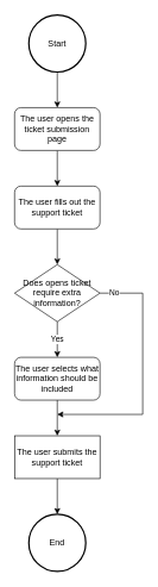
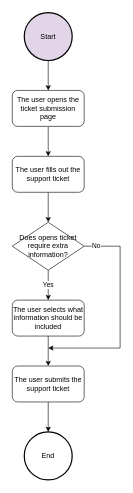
  <mxCell id="0" />
  <mxCell id="1" parent="0" />
  <mxCell id="2" style="edgeStyle=orthogonalEdgeStyle;rounded=0;orthogonalLoop=1;jettySize=auto;html=1;exitX=0.5;exitY=1;exitDx=0;exitDy=0;entryX=0.5;entryY=0;entryDx=0;entryDy=0;" edge="1" parent="1" source="3" target="5"><mxGeometry relative="1" as="geometry" /></mxCell>
- <mxCell id="3" value="Start" style="ellipse;whiteSpace=wrap;html=1;aspect=fixed;strokeWidth=2;" vertex="1" parent="1"><mxGeometry x="40" y="20" width="80" height="80" as="geometry" /></mxCell>
+ <mxCell id="3" value="Start" style="ellipse;whiteSpace=wrap;html=1;aspect=fixed;strokeWidth=2;fillColor=#e1d5e7;" vertex="1" parent="1"><mxGeometry x="40" y="20" width="80" height="80" as="geometry" /></mxCell>
  <mxCell id="4" style="edgeStyle=orthogonalEdgeStyle;rounded=0;orthogonalLoop=1;jettySize=auto;html=1;entryX=0.5;entryY=0;entryDx=0;entryDy=0;" edge="1" parent="1" source="5" target="7"><mxGeometry relative="1" as="geometry"><mxPoint x="80" y="230" as="sourcePoint" /></mxGeometry></mxCell>
  <mxCell id="5" value="The user opens the ticket submission page" style="rounded=1;whiteSpace=wrap;html=1;strokeWidth=1;" vertex="1" parent="1"><mxGeometry x="20" y="150" width="120" height="60" as="geometry" /></mxCell>
  <mxCell id="6" style="edgeStyle=orthogonalEdgeStyle;rounded=0;orthogonalLoop=1;jettySize=auto;html=1;exitX=0.5;exitY=1;exitDx=0;exitDy=0;entryX=0.5;entryY=0;entryDx=0;entryDy=0;" edge="1" parent="1" source="7" target="10"><mxGeometry relative="1" as="geometry" /></mxCell>
  <mxCell id="7" value="The user fills out the support ticket" style="rounded=1;whiteSpace=wrap;html=1;strokeWidth=1;" vertex="1" parent="1"><mxGeometry x="20" y="260" width="120" height="60" as="geometry" /></mxCell>
  <mxCell id="8" value="Yes" style="edgeStyle=orthogonalEdgeStyle;rounded=0;orthogonalLoop=1;jettySize=auto;html=1;" edge="1" parent="1" source="10" target="12"><mxGeometry relative="1" as="geometry" /></mxCell>
  <mxCell id="9" value="No" style="edgeStyle=orthogonalEdgeStyle;rounded=0;orthogonalLoop=1;jettySize=auto;html=1;" edge="1" parent="1" source="10"><mxGeometry x="-0.886" relative="1" as="geometry"><mxPoint x="80" y="580" as="targetPoint" /><Array as="points"><mxPoint x="200" y="410" /><mxPoint x="200" y="580" /></Array><mxPoint as="offset" /></mxGeometry></mxCell>
  <mxCell id="10" value="Does opens ticket require extra information?" style="rhombus;whiteSpace=wrap;html=1;strokeWidth=1;" vertex="1" parent="1"><mxGeometry x="20" y="370" width="120" height="80" as="geometry" /></mxCell>
  <mxCell id="11" style="edgeStyle=orthogonalEdgeStyle;rounded=0;orthogonalLoop=1;jettySize=auto;html=1;" edge="1" parent="1" source="12" target="14"><mxGeometry relative="1" as="geometry" /></mxCell>
  <mxCell id="12" value="The user selects what information should be included" style="rounded=1;whiteSpace=wrap;html=1;strokeWidth=1;" vertex="1" parent="1"><mxGeometry x="20" y="500" width="120" height="60" as="geometry" /></mxCell>
  <mxCell id="13" style="edgeStyle=orthogonalEdgeStyle;rounded=0;orthogonalLoop=1;jettySize=auto;html=1;" edge="1" parent="1" source="14" target="15"><mxGeometry relative="1" as="geometry" /></mxCell>
- <mxCell id="14" value="The user submits the support ticket" style="whiteSpace=wrap;html=1;strokeWidth=1;rounded=0;" vertex="1" parent="1"><mxGeometry x="20" y="610" width="120" height="60" as="geometry" /></mxCell>
+ <mxCell id="14" value="The user submits the support ticket" style="rounded=1;whiteSpace=wrap;html=1;strokeWidth=1;" vertex="1" parent="1"><mxGeometry x="20" y="610" width="120" height="60" as="geometry" /></mxCell>
  <mxCell id="15" value="End" style="ellipse;whiteSpace=wrap;html=1;aspect=fixed;strokeWidth=2;" vertex="1" parent="1"><mxGeometry x="40" y="720" width="80" height="80" as="geometry" /></mxCell>
